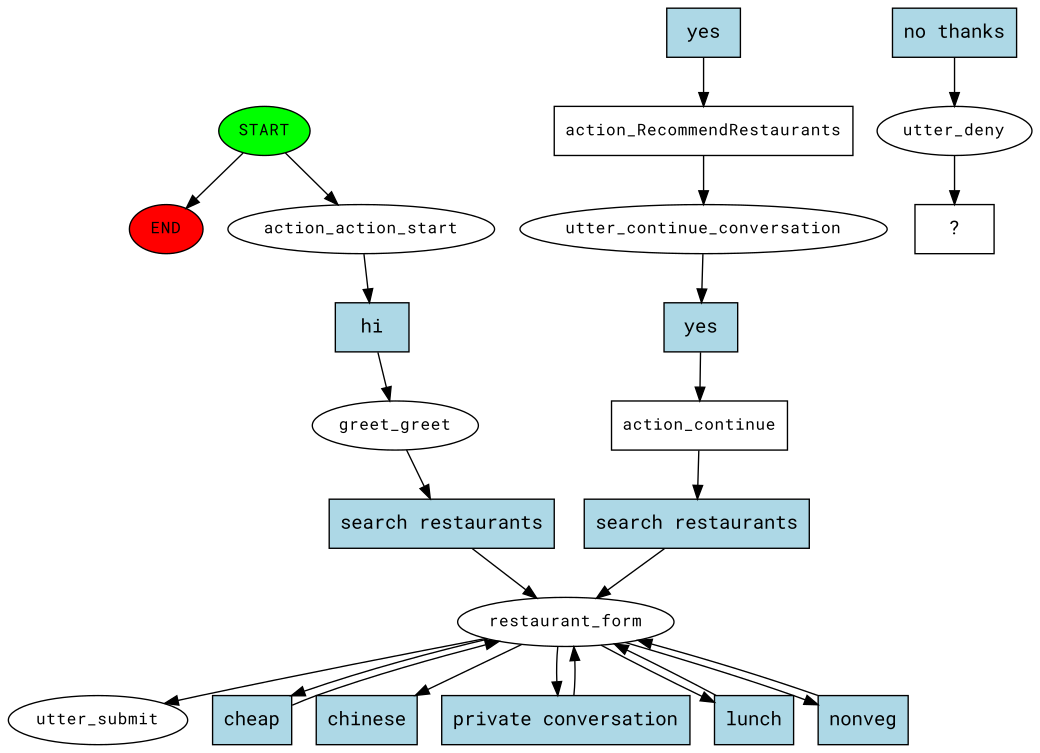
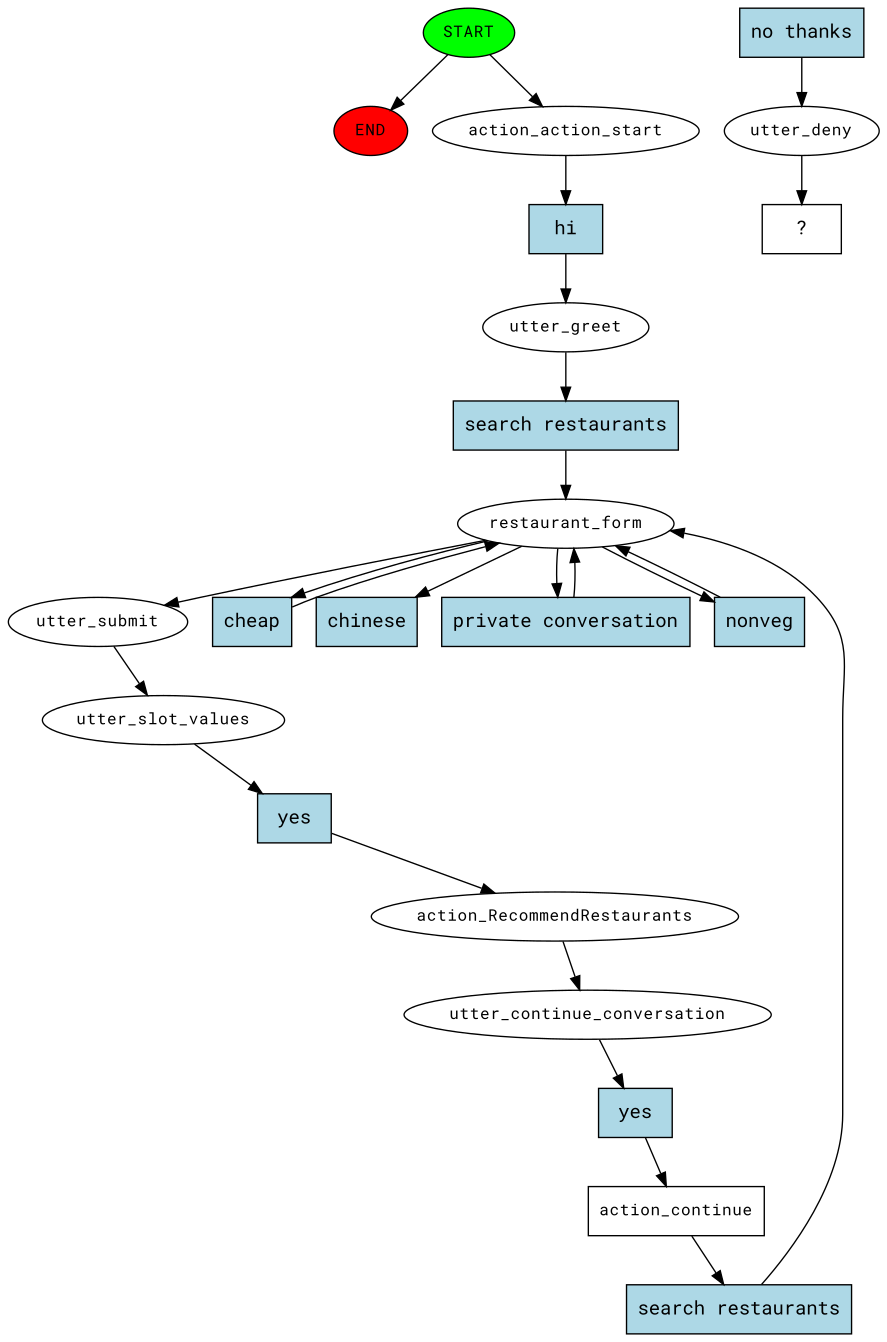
  digraph {
    fontname="Roboto Mono"
    node [fillcolor=lightblue fontname="Roboto Mono" style=filled shape=rect]
    edge [fontname="Roboto Mono"]
    n1 [fillcolor=green fontsize=12 label=START shape=""]
    n2 [fillcolor=red fontsize=12 label=END shape=""]
    n3 [fontsize=12 label=action_action_start fillcolor="" style="" shape=""]
    n4 [label=hi]
-   n5 [fontsize=12 label=greet_greet fillcolor="" style="" shape=""]
+   n5 [fontsize=12 label=utter_greet fillcolor="" style="" shape=""]
    n6 [label="search restaurants"]
    n7 [fontsize=12 label=restaurant_form fillcolor="" style="" shape=""]
    n8 [fontsize=12 label=utter_submit fillcolor="" style="" shape=""]
    n9 [label=cheap]
    n10 [label=chinese]
    n11 [label="private conversation"]
-   n12 [label=lunch]
    n13 [label=nonveg]
+   n14 [fontsize=12 label=utter_slot_values fillcolor="" style="" shape=""]
    n15 [label=yes]
-   n16 [fontsize=12 label=action_RecommendRestaurants shape=box fillcolor="" style=""]
+   n16 [fontsize=12 label=action_RecommendRestaurants fillcolor="" style="" shape=""]
    n17 [fontsize=12 label=utter_continue_conversation fillcolor="" style="" shape=""]
    n18 [label=yes]
    n19 [fontsize=12 label=action_continue shape=box fillcolor="" style=""]
    n20 [label="no thanks"]
    n21 [fontsize=12 label=utter_deny fillcolor="" style="" shape=""]
    n22 [label="search restaurants"]
    n23 [label="  ?  " fillcolor="" style=""]
    n1 -> n2
    n1 -> n3
    n3 -> n4
    n4 -> n5
    n5 -> n6
    n6 -> n7
    n7 -> n8
    n7 -> n9
    n7 -> n10
    n7 -> n11
-   n7 -> n12
    n7 -> n13
+   n8 -> n14
    n9 -> n7
    n11 -> n7
-   n12 -> n7
    n13 -> n7
+   n14 -> n15
    n15 -> n16
    n16 -> n17
    n17 -> n18
    n18 -> n19
    n19 -> n22
    n20 -> n21
    n21 -> n23
    n22 -> n7
  }
